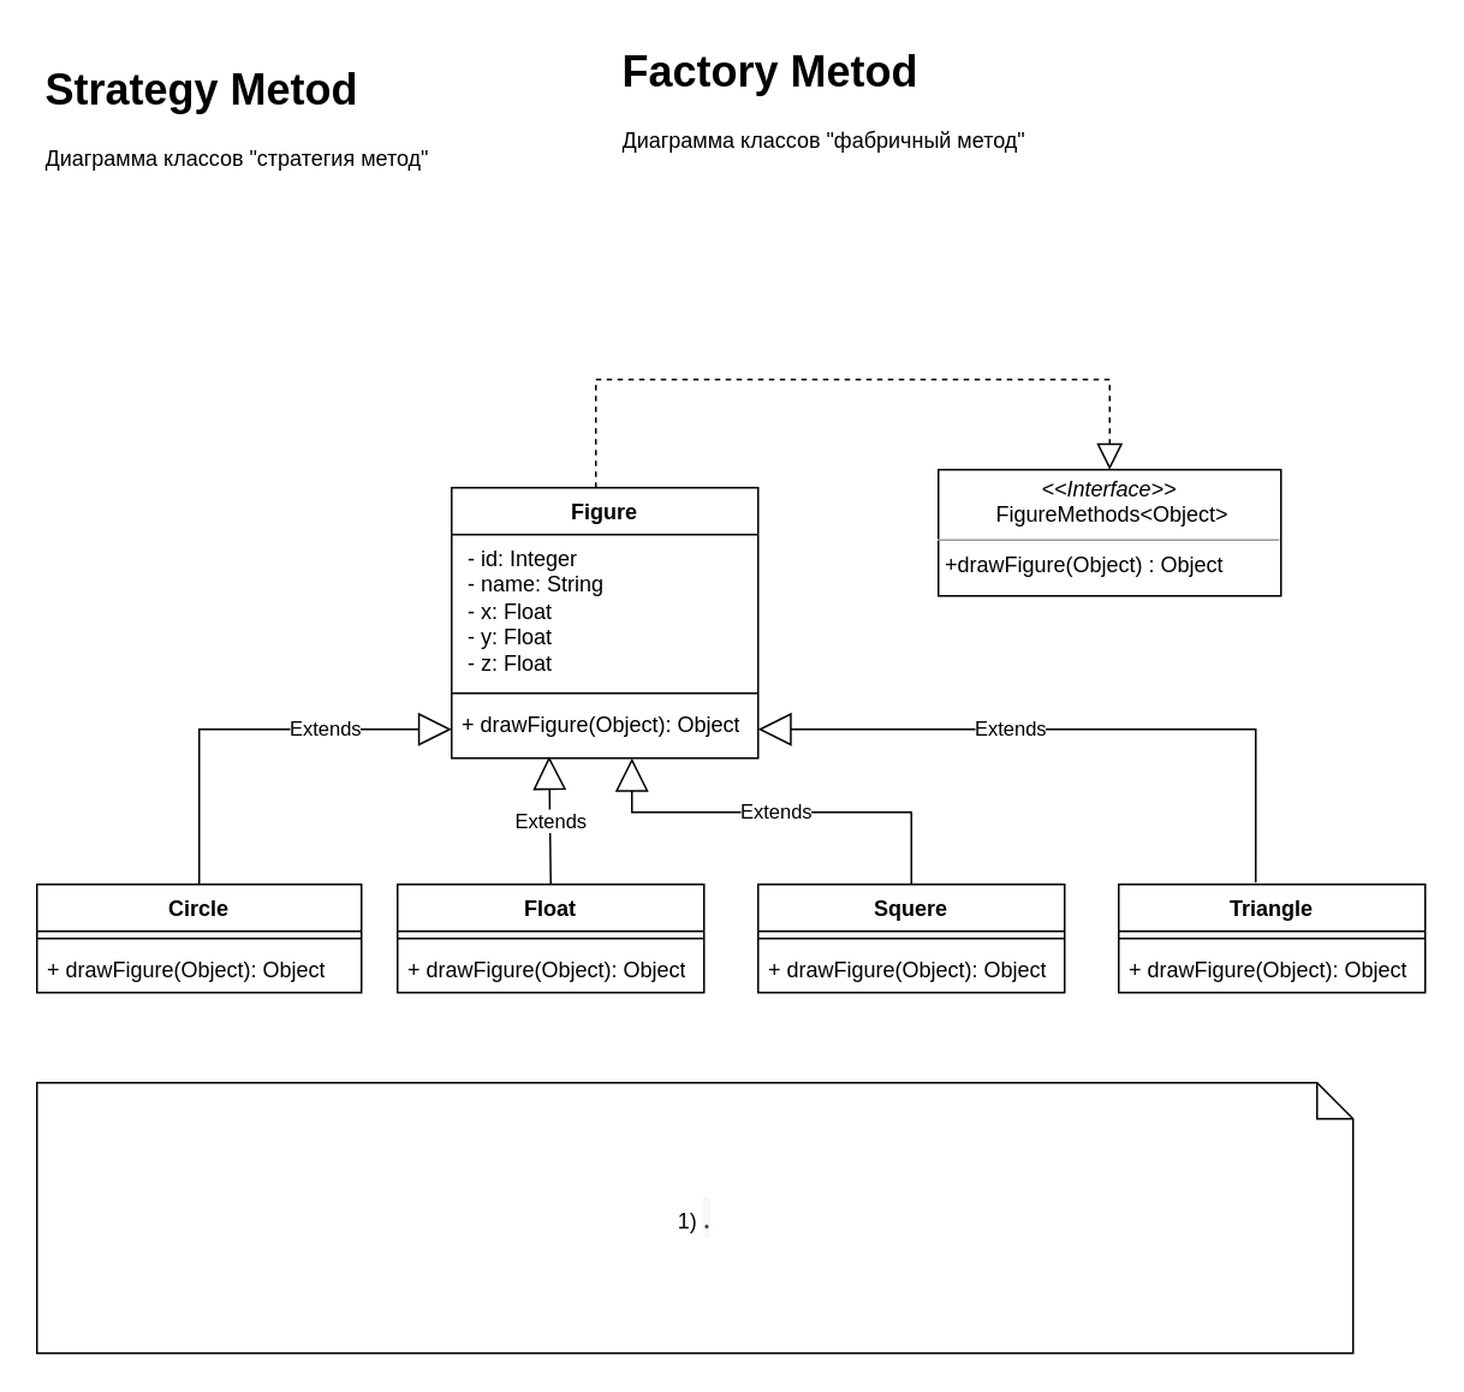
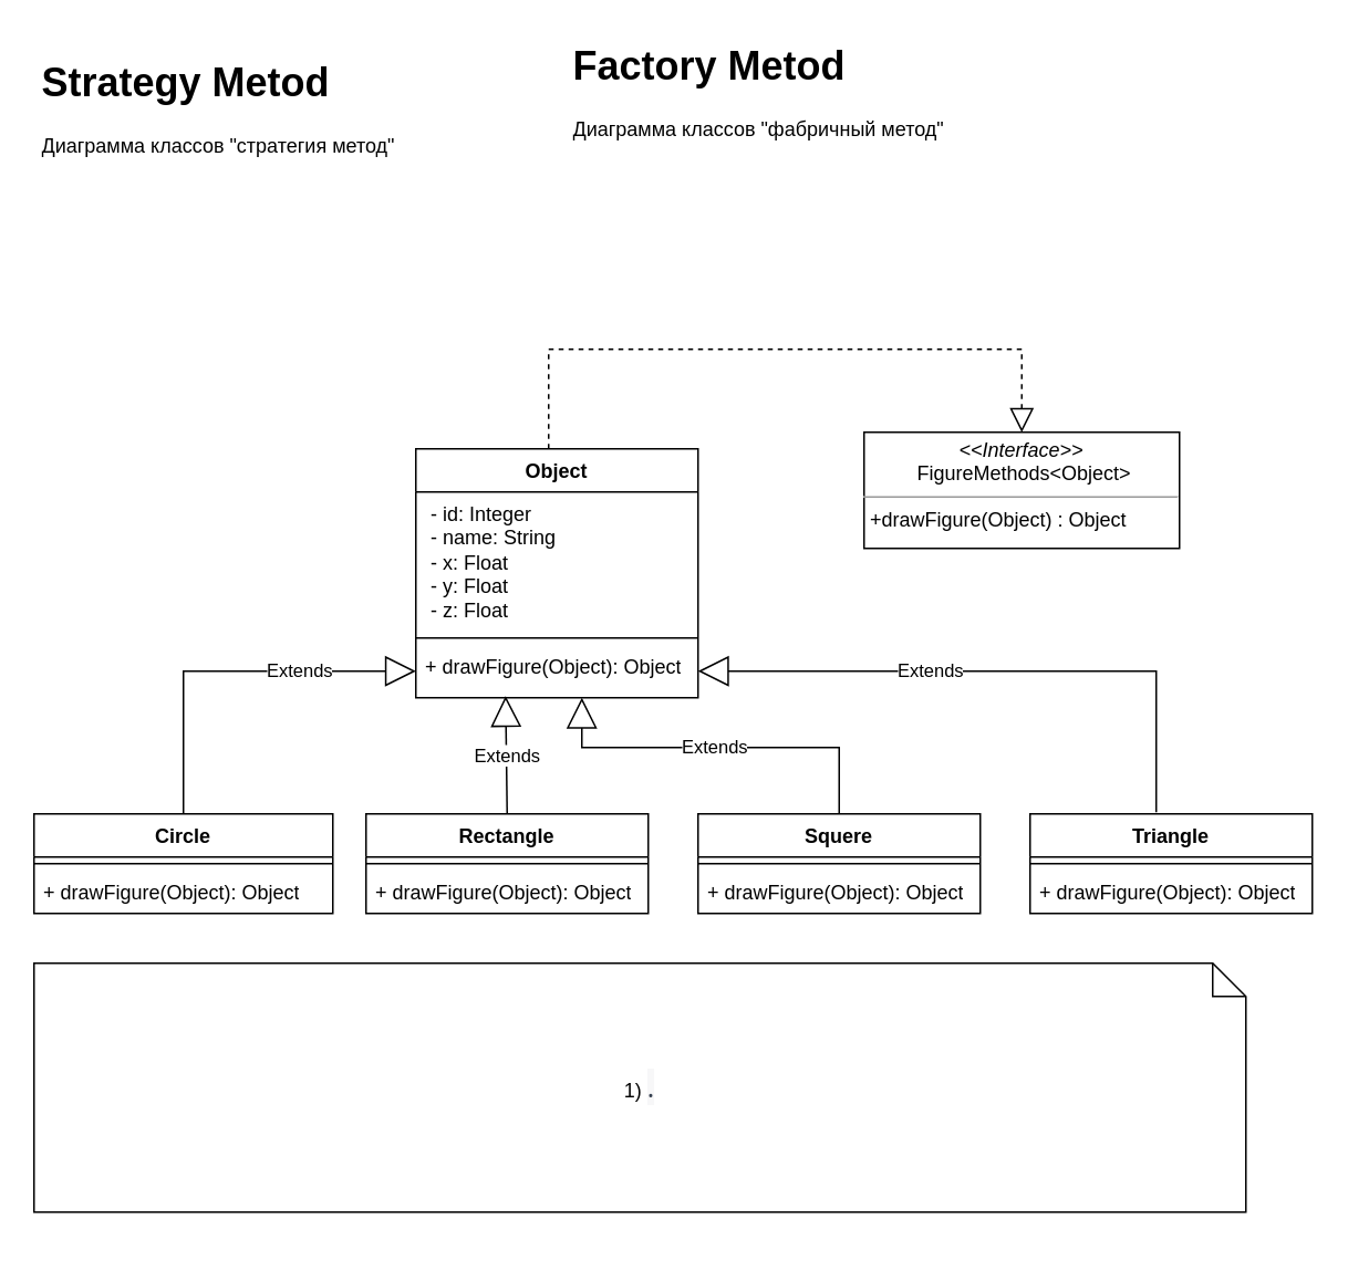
  <mxCell id="0" />
  <mxCell id="1" parent="0" />
  <mxCell id="2" value="&lt;h1&gt;Strategy Metod&lt;/h1&gt;&lt;p&gt;Диаграмма классов &quot;стратегия метод&quot;&lt;/p&gt;" style="text;html=1;strokeColor=none;fillColor=none;spacing=5;spacingTop=-20;whiteSpace=wrap;overflow=hidden;rounded=0;" vertex="1" parent="1"><mxGeometry x="20" y="30" width="240" height="70" as="geometry" /></mxCell>
  <mxCell id="3" value="" style="endArrow=block;dashed=1;endFill=0;endSize=12;html=1;rounded=0;exitX=0.5;exitY=0;exitDx=0;exitDy=0;entryX=0.5;entryY=0;entryDx=0;entryDy=0;" edge="1" parent="1"><mxGeometry width="160" relative="1" as="geometry"><mxPoint x="330" y="270" as="sourcePoint" /><mxPoint x="615" y="260" as="targetPoint" /><Array as="points"><mxPoint x="330" y="210" /><mxPoint x="615" y="210" /></Array></mxGeometry></mxCell>
  <mxCell id="4" value="&lt;h1&gt;Factory Metod&lt;/h1&gt;&lt;p&gt;Диаграмма классов &quot;фабричный метод&quot;&lt;/p&gt;" style="text;html=1;strokeColor=none;fillColor=none;spacing=5;spacingTop=-20;whiteSpace=wrap;overflow=hidden;rounded=0;" vertex="1" parent="1"><mxGeometry x="340" y="20" width="240" height="70" as="geometry" /></mxCell>
- <mxCell id="5" value="Figure" style="swimlane;fontStyle=1;align=center;verticalAlign=top;childLayout=stackLayout;horizontal=1;startSize=26;horizontalStack=0;resizeParent=1;resizeParentMax=0;resizeLast=0;collapsible=1;marginBottom=0;whiteSpace=wrap;html=1;" vertex="1" parent="1"><mxGeometry x="250" y="270" width="170" height="150" as="geometry" /></mxCell>
+ <mxCell id="5" value="Object" style="swimlane;fontStyle=1;align=center;verticalAlign=top;childLayout=stackLayout;horizontal=1;startSize=26;horizontalStack=0;resizeParent=1;resizeParentMax=0;resizeLast=0;collapsible=1;marginBottom=0;whiteSpace=wrap;html=1;" vertex="1" parent="1"><mxGeometry x="250" y="270" width="170" height="150" as="geometry" /></mxCell>
  <mxCell id="6" value="&amp;nbsp;- id: Integer&amp;nbsp; &amp;nbsp; &amp;nbsp; &amp;nbsp; &amp;nbsp; &amp;nbsp; &amp;nbsp; &amp;nbsp; &amp;nbsp; &amp;nbsp; &amp;nbsp; &amp;nbsp; &amp;nbsp; &amp;nbsp; &amp;nbsp;- name: String&lt;br style=&quot;border-color: var(--border-color);&quot;&gt;&amp;nbsp;- x: Float&lt;br style=&quot;border-color: var(--border-color);&quot;&gt;&amp;nbsp;- y: Float&lt;br style=&quot;border-color: var(--border-color);&quot;&gt;&amp;nbsp;- z: Float" style="text;strokeColor=none;fillColor=none;align=left;verticalAlign=top;spacingLeft=4;spacingRight=4;overflow=hidden;rotatable=0;points=[[0,0.5],[1,0.5]];portConstraint=eastwest;whiteSpace=wrap;html=1;" vertex="1" parent="5"><mxGeometry y="26" width="170" height="84" as="geometry" /></mxCell>
  <mxCell id="7" value="" style="line;strokeWidth=1;fillColor=none;align=left;verticalAlign=middle;spacingTop=-1;spacingLeft=3;spacingRight=3;rotatable=0;labelPosition=right;points=[];portConstraint=eastwest;strokeColor=inherit;" vertex="1" parent="5"><mxGeometry y="110" width="170" height="8" as="geometry" /></mxCell>
  <mxCell id="8" value="+ drawFigure(Object): Object" style="text;strokeColor=none;fillColor=none;align=left;verticalAlign=top;spacingLeft=4;spacingRight=4;overflow=hidden;rotatable=0;points=[[0,0.5],[1,0.5]];portConstraint=eastwest;whiteSpace=wrap;html=1;" vertex="1" parent="5"><mxGeometry y="118" width="170" height="32" as="geometry" /></mxCell>
  <mxCell id="9" value="&lt;p style=&quot;margin:0px;margin-top:4px;text-align:center;&quot;&gt;&lt;i&gt;&amp;lt;&amp;lt;Interface&amp;gt;&amp;gt;&lt;/i&gt;&lt;br&gt;&amp;nbsp;FigureMethods&amp;lt;Object&amp;gt;&lt;br&gt;&lt;/p&gt;&lt;hr size=&quot;1&quot;&gt;&lt;p style=&quot;margin:0px;margin-left:4px;&quot;&gt;&lt;/p&gt;&lt;p style=&quot;margin:0px;margin-left:4px;&quot;&gt;+drawFigure(Object) : Object&lt;br&gt;&lt;br&gt;&lt;/p&gt;" style="verticalAlign=top;align=left;overflow=fill;fontSize=12;fontFamily=Helvetica;html=1;whiteSpace=wrap;" vertex="1" parent="1"><mxGeometry x="520" y="260" width="190" height="70" as="geometry" /></mxCell>
  <mxCell id="10" value="Circle" style="swimlane;fontStyle=1;align=center;verticalAlign=top;childLayout=stackLayout;horizontal=1;startSize=26;horizontalStack=0;resizeParent=1;resizeParentMax=0;resizeLast=0;collapsible=1;marginBottom=0;whiteSpace=wrap;html=1;" vertex="1" parent="1"><mxGeometry x="20" y="490" width="180" height="60" as="geometry" /></mxCell>
  <mxCell id="11" value="" style="line;strokeWidth=1;fillColor=none;align=left;verticalAlign=middle;spacingTop=-1;spacingLeft=3;spacingRight=3;rotatable=0;labelPosition=right;points=[];portConstraint=eastwest;strokeColor=inherit;" vertex="1" parent="10"><mxGeometry y="26" width="180" height="8" as="geometry" /></mxCell>
  <mxCell id="12" value="+ drawFigure(Object): Object" style="text;strokeColor=none;fillColor=none;align=left;verticalAlign=top;spacingLeft=4;spacingRight=4;overflow=hidden;rotatable=0;points=[[0,0.5],[1,0.5]];portConstraint=eastwest;whiteSpace=wrap;html=1;" vertex="1" parent="10"><mxGeometry y="34" width="180" height="26" as="geometry" /></mxCell>
- <mxCell id="13" value="Float" style="swimlane;fontStyle=1;align=center;verticalAlign=top;childLayout=stackLayout;horizontal=1;startSize=26;horizontalStack=0;resizeParent=1;resizeParentMax=0;resizeLast=0;collapsible=1;marginBottom=0;whiteSpace=wrap;html=1;" vertex="1" parent="1"><mxGeometry x="220" y="490" width="170" height="60" as="geometry" /></mxCell>
+ <mxCell id="13" value="Rectangle" style="swimlane;fontStyle=1;align=center;verticalAlign=top;childLayout=stackLayout;horizontal=1;startSize=26;horizontalStack=0;resizeParent=1;resizeParentMax=0;resizeLast=0;collapsible=1;marginBottom=0;whiteSpace=wrap;html=1;" vertex="1" parent="1"><mxGeometry x="220" y="490" width="170" height="60" as="geometry" /></mxCell>
  <mxCell id="14" value="" style="line;strokeWidth=1;fillColor=none;align=left;verticalAlign=middle;spacingTop=-1;spacingLeft=3;spacingRight=3;rotatable=0;labelPosition=right;points=[];portConstraint=eastwest;strokeColor=inherit;" vertex="1" parent="13"><mxGeometry y="26" width="170" height="8" as="geometry" /></mxCell>
  <mxCell id="15" value="+ drawFigure(Object): Object" style="text;strokeColor=none;fillColor=none;align=left;verticalAlign=top;spacingLeft=4;spacingRight=4;overflow=hidden;rotatable=0;points=[[0,0.5],[1,0.5]];portConstraint=eastwest;whiteSpace=wrap;html=1;" vertex="1" parent="13"><mxGeometry y="34" width="170" height="26" as="geometry" /></mxCell>
  <mxCell id="16" value="Squere" style="swimlane;fontStyle=1;align=center;verticalAlign=top;childLayout=stackLayout;horizontal=1;startSize=26;horizontalStack=0;resizeParent=1;resizeParentMax=0;resizeLast=0;collapsible=1;marginBottom=0;whiteSpace=wrap;html=1;" vertex="1" parent="1"><mxGeometry x="420" y="490" width="170" height="60" as="geometry" /></mxCell>
  <mxCell id="17" value="" style="line;strokeWidth=1;fillColor=none;align=left;verticalAlign=middle;spacingTop=-1;spacingLeft=3;spacingRight=3;rotatable=0;labelPosition=right;points=[];portConstraint=eastwest;strokeColor=inherit;" vertex="1" parent="16"><mxGeometry y="26" width="170" height="8" as="geometry" /></mxCell>
  <mxCell id="18" value="+ drawFigure(Object): Object" style="text;strokeColor=none;fillColor=none;align=left;verticalAlign=top;spacingLeft=4;spacingRight=4;overflow=hidden;rotatable=0;points=[[0,0.5],[1,0.5]];portConstraint=eastwest;whiteSpace=wrap;html=1;" vertex="1" parent="16"><mxGeometry y="34" width="170" height="26" as="geometry" /></mxCell>
  <mxCell id="19" value="Triangle" style="swimlane;fontStyle=1;align=center;verticalAlign=top;childLayout=stackLayout;horizontal=1;startSize=26;horizontalStack=0;resizeParent=1;resizeParentMax=0;resizeLast=0;collapsible=1;marginBottom=0;whiteSpace=wrap;html=1;" vertex="1" parent="1"><mxGeometry x="620" y="490" width="170" height="60" as="geometry" /></mxCell>
  <mxCell id="20" value="" style="line;strokeWidth=1;fillColor=none;align=left;verticalAlign=middle;spacingTop=-1;spacingLeft=3;spacingRight=3;rotatable=0;labelPosition=right;points=[];portConstraint=eastwest;strokeColor=inherit;" vertex="1" parent="19"><mxGeometry y="26" width="170" height="8" as="geometry" /></mxCell>
  <mxCell id="21" value="+ drawFigure(Object): Object" style="text;strokeColor=none;fillColor=none;align=left;verticalAlign=top;spacingLeft=4;spacingRight=4;overflow=hidden;rotatable=0;points=[[0,0.5],[1,0.5]];portConstraint=eastwest;whiteSpace=wrap;html=1;" vertex="1" parent="19"><mxGeometry y="34" width="170" height="26" as="geometry" /></mxCell>
  <mxCell id="22" value="Extends" style="endArrow=block;endSize=16;endFill=0;html=1;rounded=0;exitX=0.5;exitY=0;exitDx=0;exitDy=0;entryX=0;entryY=0.5;entryDx=0;entryDy=0;" edge="1" parent="1" source="10" target="8"><mxGeometry x="0.381" width="160" relative="1" as="geometry"><mxPoint x="300" y="450" as="sourcePoint" /><mxPoint x="460" y="450" as="targetPoint" /><Array as="points"><mxPoint x="110" y="404" /></Array><mxPoint as="offset" /></mxGeometry></mxCell>
  <mxCell id="23" value="Extends" style="endArrow=block;endSize=16;endFill=0;html=1;rounded=0;exitX=0.5;exitY=0;exitDx=0;exitDy=0;entryX=0.318;entryY=0.969;entryDx=0;entryDy=0;entryPerimeter=0;" edge="1" parent="1" source="13" target="8"><mxGeometry width="160" relative="1" as="geometry"><mxPoint x="300" y="450" as="sourcePoint" /><mxPoint x="460" y="450" as="targetPoint" /></mxGeometry></mxCell>
  <mxCell id="24" value="Extends" style="endArrow=block;endSize=16;endFill=0;html=1;rounded=0;exitX=0.5;exitY=0;exitDx=0;exitDy=0;" edge="1" parent="1" source="16"><mxGeometry x="0.021" width="160" relative="1" as="geometry"><mxPoint x="450" y="440" as="sourcePoint" /><mxPoint x="350" y="420" as="targetPoint" /><Array as="points"><mxPoint x="505" y="450" /><mxPoint x="350" y="450" /></Array><mxPoint as="offset" /></mxGeometry></mxCell>
  <mxCell id="25" value="Extends" style="endArrow=block;endSize=16;endFill=0;html=1;rounded=0;exitX=0.447;exitY=-0.017;exitDx=0;exitDy=0;exitPerimeter=0;entryX=1;entryY=0.5;entryDx=0;entryDy=0;" edge="1" parent="1" source="19" target="8"><mxGeometry x="0.224" width="160" relative="1" as="geometry"><mxPoint x="625" y="450" as="sourcePoint" /><mxPoint x="785" y="450" as="targetPoint" /><Array as="points"><mxPoint x="696" y="404" /></Array><mxPoint as="offset" /></mxGeometry></mxCell>
- <mxCell id="26" value="1) &lt;span style=&quot;color: rgb(55, 65, 81); font-family: Söhne, ui-sans-serif, system-ui, -apple-system, &amp;quot;Segoe UI&amp;quot;, Roboto, Ubuntu, Cantarell, &amp;quot;Noto Sans&amp;quot;, sans-serif, &amp;quot;Helvetica Neue&amp;quot;, Arial, &amp;quot;Apple Color Emoji&amp;quot;, &amp;quot;Segoe UI Emoji&amp;quot;, &amp;quot;Segoe UI Symbol&amp;quot;, &amp;quot;Noto Color Emoji&amp;quot;; font-size: 16px; text-align: left; background-color: rgb(247, 247, 248);&quot;&gt;.&lt;/span&gt;" style="shape=note;size=20;whiteSpace=wrap;html=1;" vertex="1" parent="1"><mxGeometry x="20" y="600" width="730" height="150" as="geometry" /></mxCell>
+ <mxCell id="26" value="1) &lt;span style=&quot;color: rgb(55, 65, 81); font-family: Söhne, ui-sans-serif, system-ui, -apple-system, &amp;quot;Segoe UI&amp;quot;, Roboto, Ubuntu, Cantarell, &amp;quot;Noto Sans&amp;quot;, sans-serif, &amp;quot;Helvetica Neue&amp;quot;, Arial, &amp;quot;Apple Color Emoji&amp;quot;, &amp;quot;Segoe UI Emoji&amp;quot;, &amp;quot;Segoe UI Symbol&amp;quot;, &amp;quot;Noto Color Emoji&amp;quot;; font-size: 16px; text-align: left; background-color: rgb(247, 247, 248);&quot;&gt;.&lt;/span&gt;" style="shape=note;size=20;whiteSpace=wrap;html=1;" vertex="1" parent="1"><mxGeometry x="20" y="580" width="730" height="150" as="geometry" /></mxCell>
